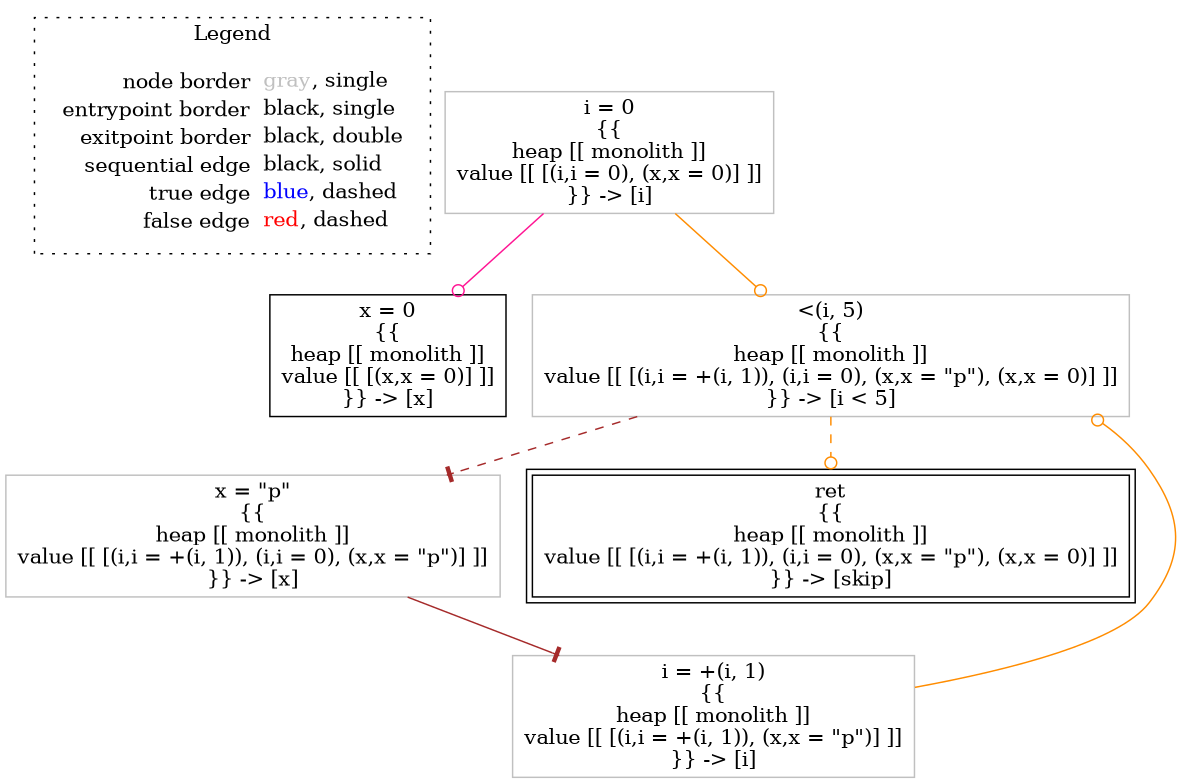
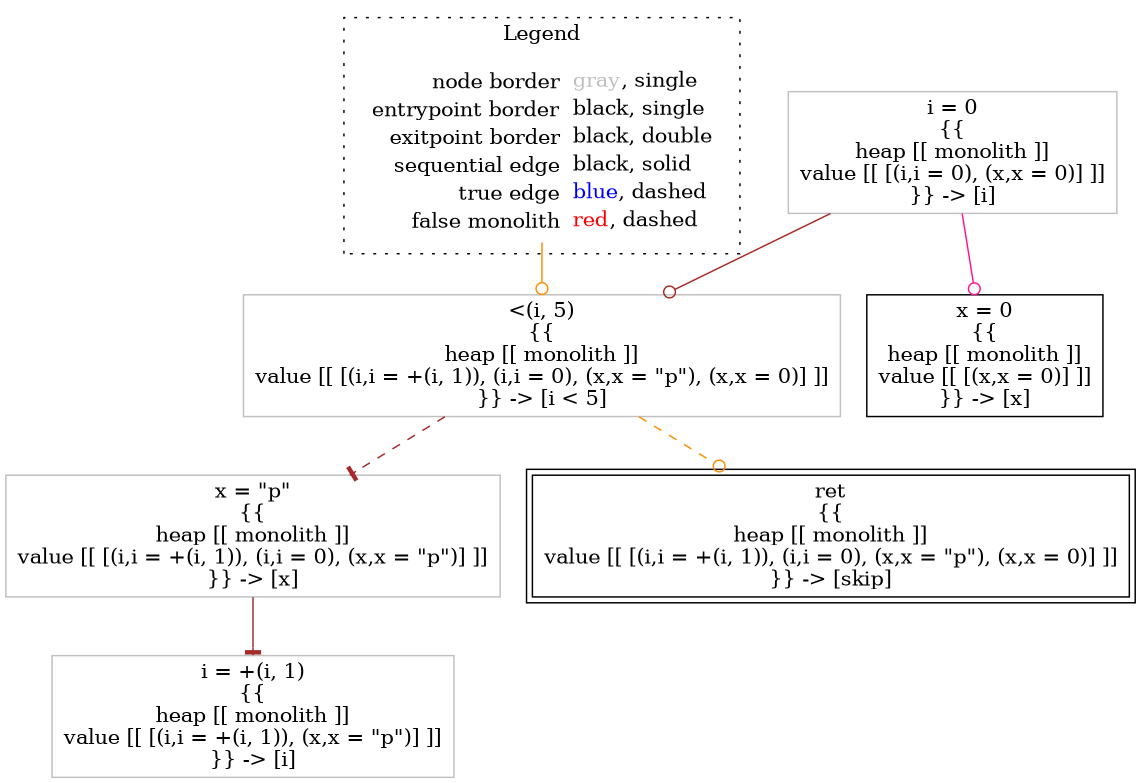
  digraph {
    node [shape=rect color=gray]
    edge [arrowhead=odot color=brown]
-   n1 [label=<<table border="0" cellpadding="2" cellspacing="0" cellborder="0"><tr><td align="right">node border&nbsp;</td><td align="left"><font color="gray">gray</font>, single</td></tr><tr><td align="right">entrypoint border&nbsp;</td><td align="left"><font color="black">black</font>, single</td></tr><tr><td align="right">exitpoint border&nbsp;</td><td align="left"><font color="black">black</font>, double</td></tr><tr><td align="right">sequential edge&nbsp;</td><td align="left"><font color="black">black</font>, solid</td></tr><tr><td align="right">true edge&nbsp;</td><td align="left"><font color="blue">blue</font>, dashed</td></tr><tr><td align="right">false edge&nbsp;</td><td align="left"><font color="red">red</font>, dashed</td></tr></table>> shape=plaintext color=""]
+   n1 [label=<<table border="0" cellpadding="2" cellspacing="0" cellborder="0"><tr><td align="right">node border&nbsp;</td><td align="left"><font color="gray">gray</font>, single</td></tr><tr><td align="right">entrypoint border&nbsp;</td><td align="left"><font color="black">black</font>, single</td></tr><tr><td align="right">exitpoint border&nbsp;</td><td align="left"><font color="black">black</font>, double</td></tr><tr><td align="right">sequential edge&nbsp;</td><td align="left"><font color="black">black</font>, solid</td></tr><tr><td align="right">true edge&nbsp;</td><td align="left"><font color="blue">blue</font>, dashed</td></tr><tr><td align="right">false monolith&nbsp;</td><td align="left"><font color="red">red</font>, dashed</td></tr></table>> shape=plaintext color=""]
    n2 [color=black label=<x = 0<BR/>{{<BR/>heap [[ monolith ]]<BR/>value [[ [(x,x = 0)] ]]<BR/>}} -&gt; [x]>]
    n3 [label=<i = 0<BR/>{{<BR/>heap [[ monolith ]]<BR/>value [[ [(i,i = 0), (x,x = 0)] ]]<BR/>}} -&gt; [i]>]
    n4 [label=<&lt;(i, 5)<BR/>{{<BR/>heap [[ monolith ]]<BR/>value [[ [(i,i = +(i, 1)), (i,i = 0), (x,x = &quot;p&quot;), (x,x = 0)] ]]<BR/>}} -&gt; [i &lt; 5]>]
    n5 [label=<x = &quot;p&quot;<BR/>{{<BR/>heap [[ monolith ]]<BR/>value [[ [(i,i = +(i, 1)), (i,i = 0), (x,x = &quot;p&quot;)] ]]<BR/>}} -&gt; [x]>]
    n6 [color=black label=<ret<BR/>{{<BR/>heap [[ monolith ]]<BR/>value [[ [(i,i = +(i, 1)), (i,i = 0), (x,x = &quot;p&quot;), (x,x = 0)] ]]<BR/>}} -&gt; [skip]> peripheries=2]
    n7 [label=<i = +(i, 1)<BR/>{{<BR/>heap [[ monolith ]]<BR/>value [[ [(i,i = +(i, 1)), (x,x = &quot;p&quot;)] ]]<BR/>}} -&gt; [i]>]
    subgraph cluster_1 {
      label=Legend
      style=dotted
      n1
    }
    n3 -> n2 [color=deeppink]
-   n3 -> n4 [color=darkorange]
+   n3 -> n4
    n4 -> n5 [arrowhead=tee style=dashed]
    n4 -> n6 [color=darkorange style=dashed]
    n5 -> n7 [arrowhead=tee]
-   n7 -> n4 [color=darkorange]
+   n1 -> n4 [color=darkorange]
  }
